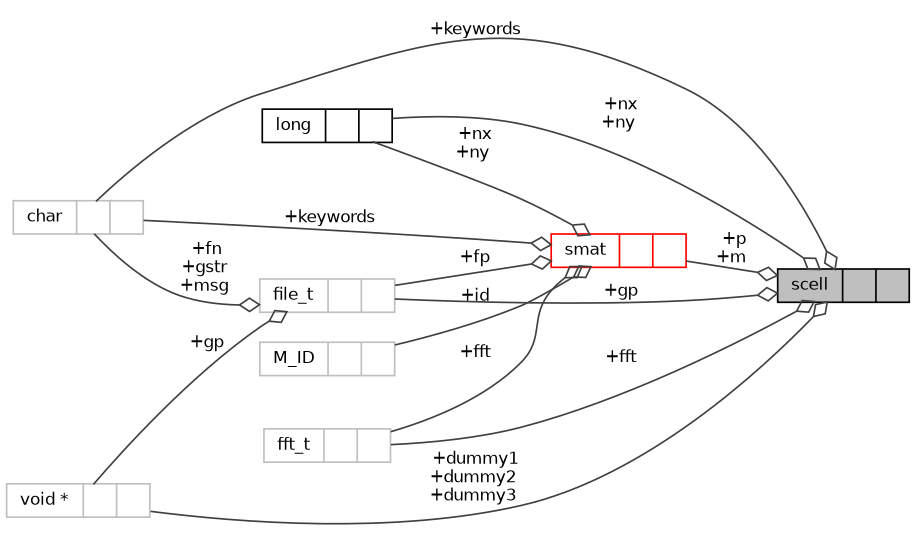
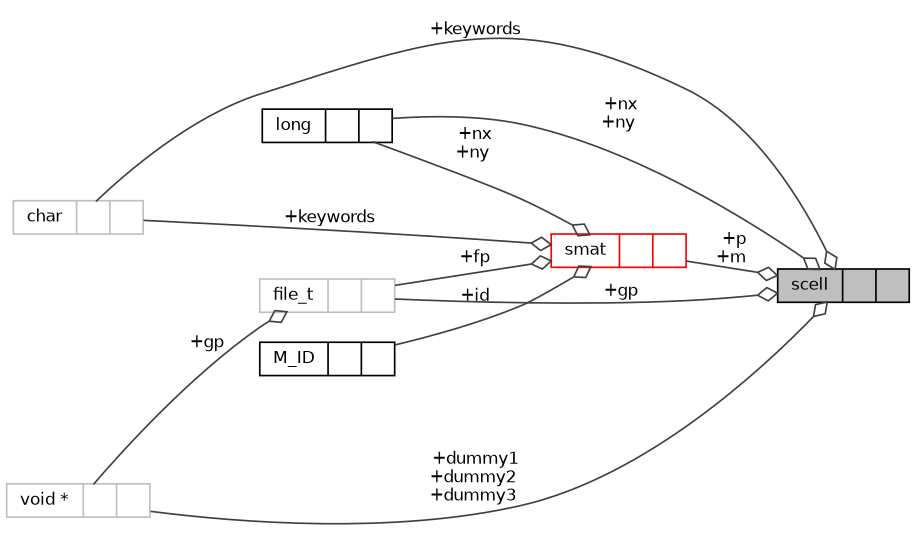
  digraph {
    rankdir=LR
    node [color=grey75 fontname=Helvetica fontsize=10 shape=record]
    edge [arrowhead=odiamond color=grey25 fontname=Helvetica fontsize=10 labelfontname=Helvetica labelfontsize=10 style=solid]
    n1 [color=black fillcolor=grey75 fontcolor=black height=0.2 label="{scell\n||}" style=filled width=0.4]
    n2 [height=0.2 label="{file_t\n||}" width=0.4]
    n3 [color=red height=0.2 label="{smat\n||}" width=0.4]
    n4 [height=0.2 label="{char\n||}" width=0.4]
    n5 [height=0.2 label="{void *\n||}" width=0.4]
-   n6 [height=0.2 label="{fft_t\n||}" width=0.4]
    n7 [color=black height=0.2 label="{long\n||}" width=0.4]
-   n8 [height=0.2 label="{M_ID\n||}" width=0.4]
+   n8 [color=black height=0.2 label="{M_ID\n||}" width=0.4]
    n2 -> n1 [label=" +gp"]
    n2 -> n3 [label=" +fp"]
    n3 -> n1 [label=" +p\n+m"]
    n4 -> n1 [label=" +keywords"]
-   n4 -> n2 [label=" +fn\n+gstr\n+msg"]
    n4 -> n3 [label=" +keywords"]
    n5 -> n1 [label=" +dummy1\n+dummy2\n+dummy3"]
    n5 -> n2 [label=" +gp"]
-   n6 -> n1 [label=" +fft"]
-   n6 -> n3 [label=" +fft"]
    n7 -> n1 [label=" +nx\n+ny"]
    n7 -> n3 [label=" +nx\n+ny"]
    n8 -> n3 [label=" +id"]
  }
